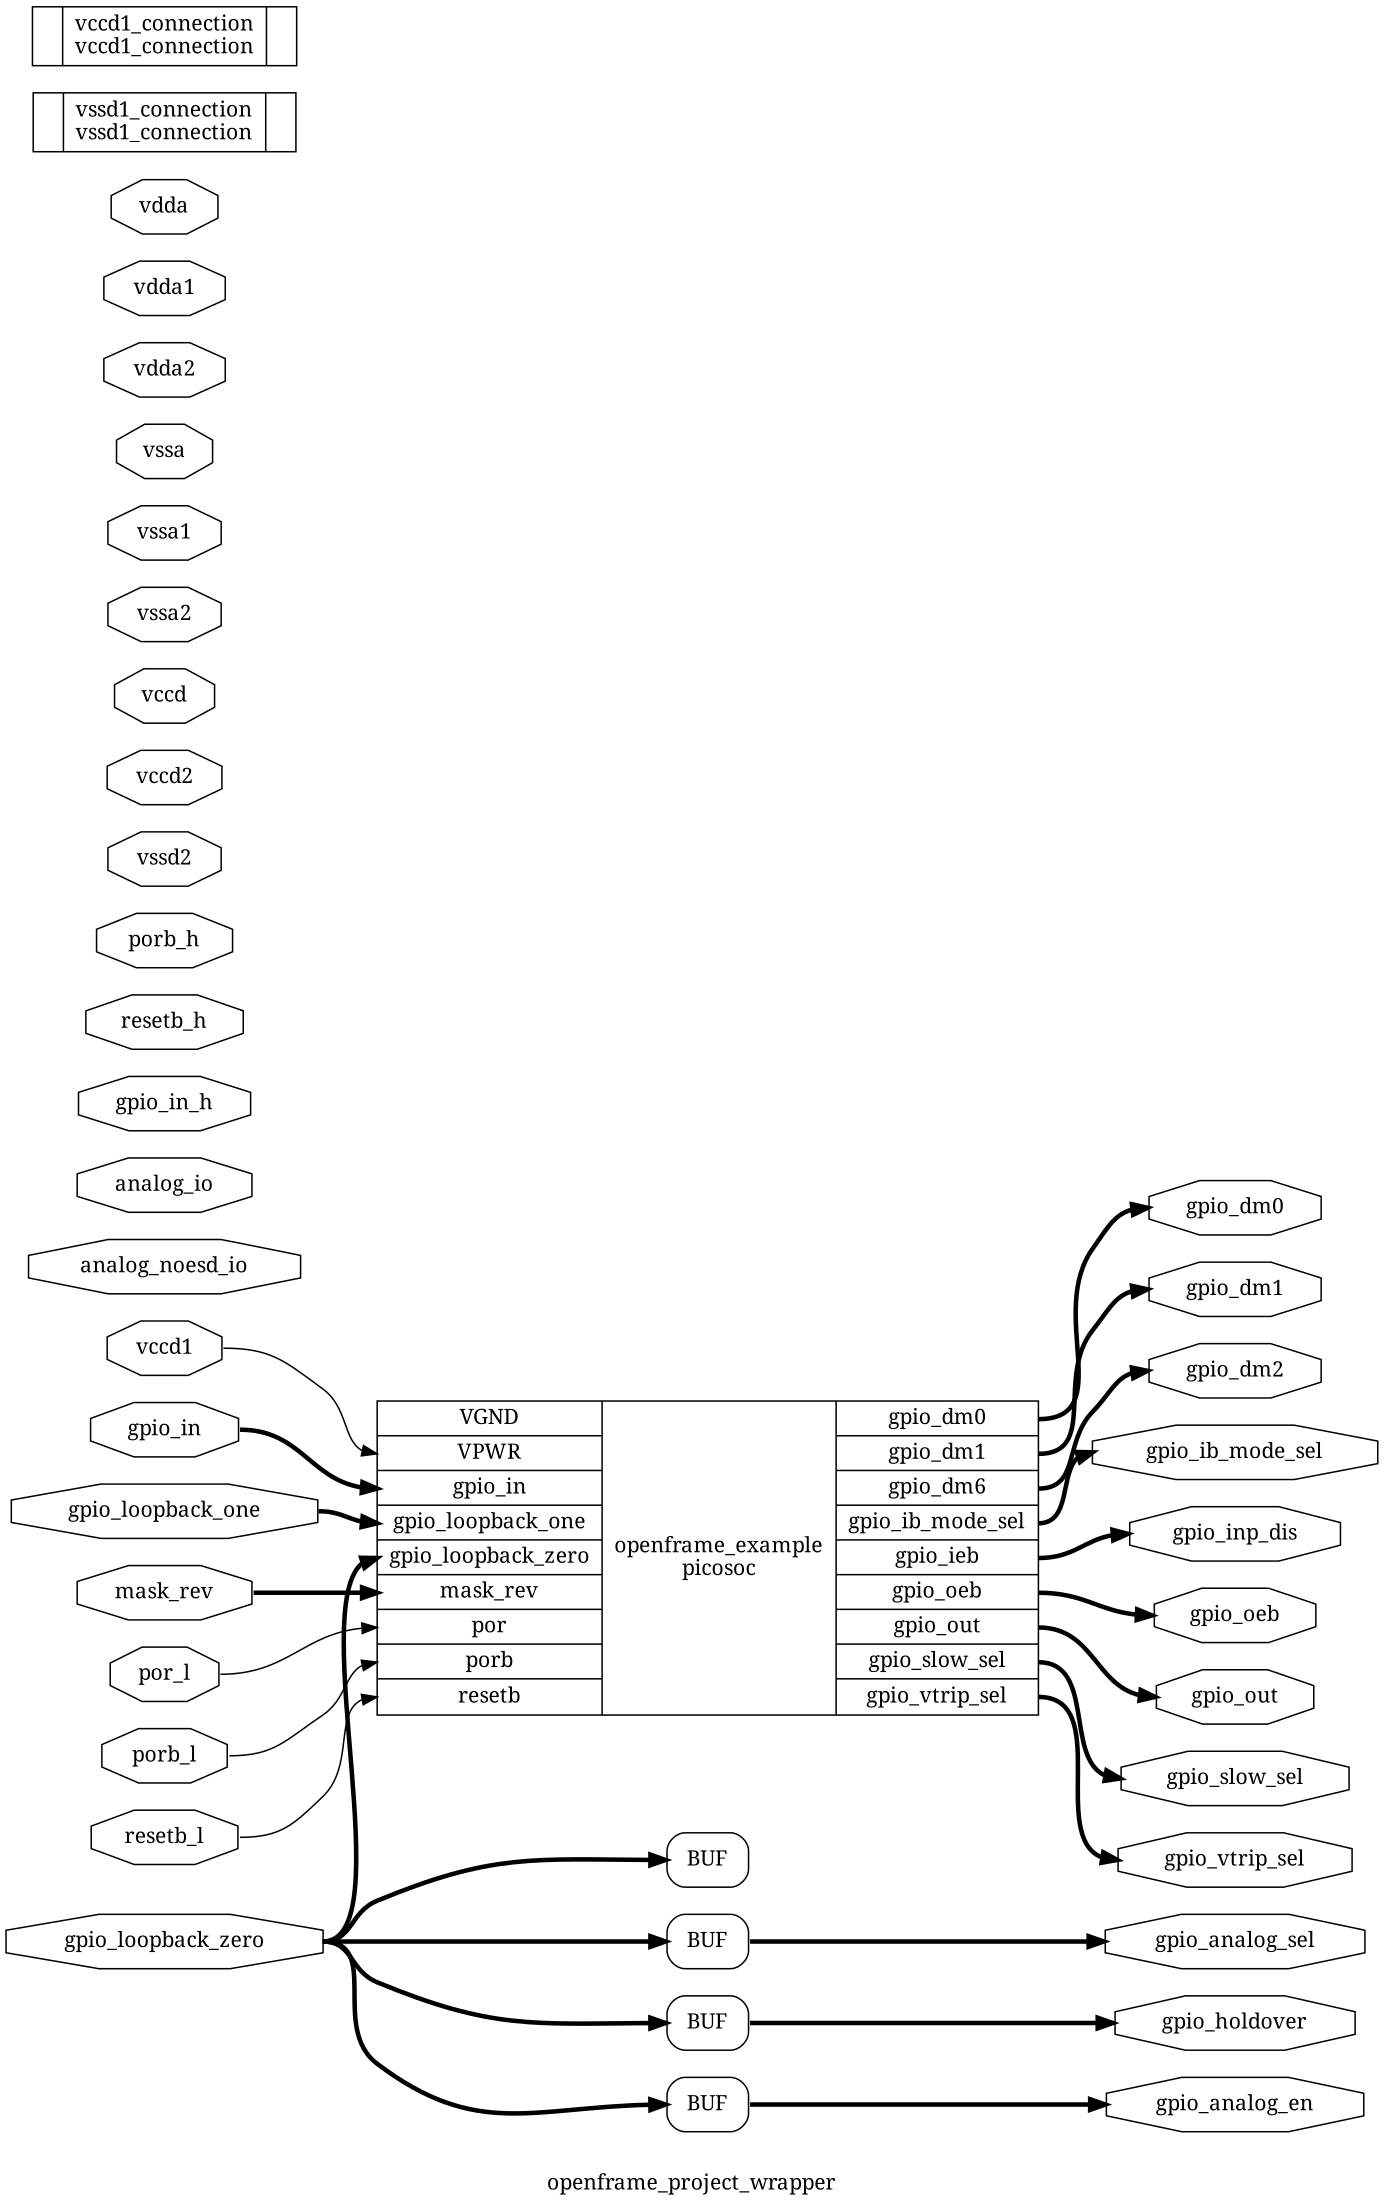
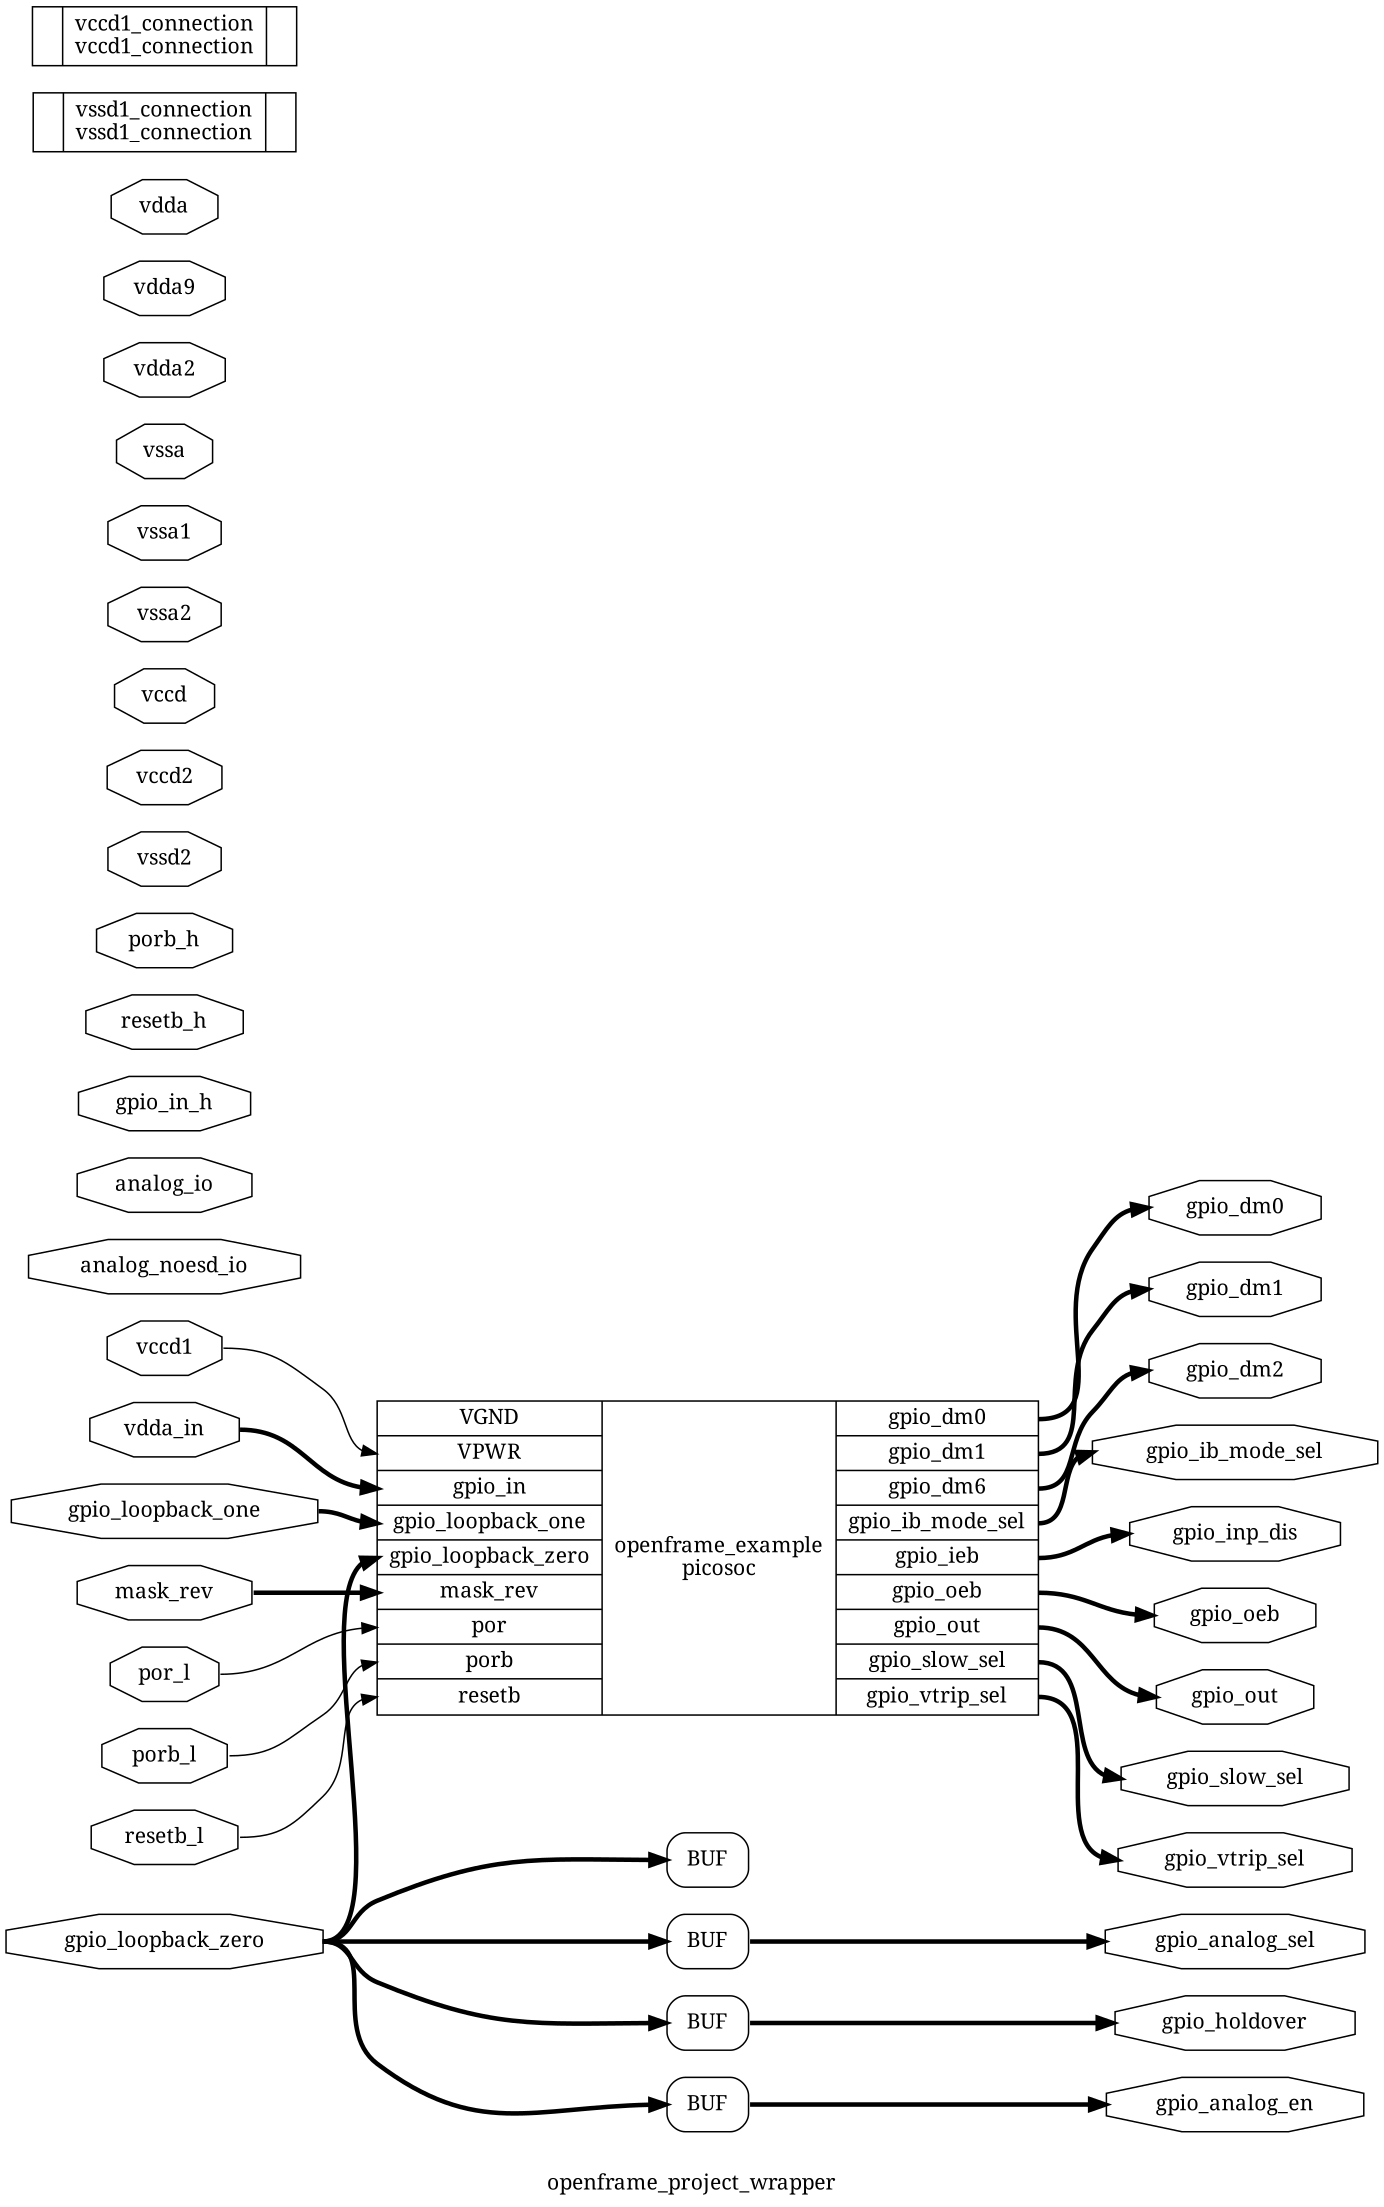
  digraph {
    fontname="Noto Serif"
    label=openframe_project_wrapper
    rankdir=LR
    remincross=true
    node [color=black fontcolor=black fontname="Noto Serif" shape=octagon]
    edge [color=black fontname="Noto Serif" headport=w style="setlinewidth(3)" tailport=e]
    n1 [label=gpio_loopback_zero]
    n2 [label="{{<p40> VGND|<p41> VPWR|<p19> gpio_in|<p2> gpio_loopback_one|<p1> gpio_loopback_zero|<p20> mask_rev|<p42> por|<p43> porb|<p44> resetb}|openframe_example\npicosoc|{<p5> gpio_dm0|<p6> gpio_dm1|<p7> gpio_dm6|<p14> gpio_ib_mode_sel|<p45> gpio_ieb|<p16> gpio_oeb|<p17> gpio_out|<p12> gpio_slow_sel|<p13> gpio_vtrip_sel}}" shape=record color="" fontcolor=""]
    n3 [label=BUF shape=box style=rounded color="" fontcolor=""]
    n4 [label=BUF shape=box style=rounded color="" fontcolor=""]
    n5 [label=BUF shape=box style=rounded color="" fontcolor=""]
    n6 [label=BUF shape=box style=rounded color="" fontcolor=""]
    n7 [label=gpio_dm0]
    n8 [label=gpio_dm1]
    n9 [label=gpio_dm2]
    n10 [label=gpio_slow_sel]
    n11 [label=gpio_vtrip_sel]
    n12 [label=gpio_ib_mode_sel]
    n13 [label=gpio_inp_dis]
    n14 [label=gpio_oeb]
    n15 [label=gpio_out]
    n16 [label=gpio_analog_en]
    n17 [label=gpio_analog_sel]
    n18 [label=gpio_holdover]
    n19 [label=gpio_loopback_one]
    n20 [label=analog_noesd_io]
    n21 [label=analog_io]
    n22 [label=gpio_in_h]
-   n23 [label=gpio_in]
+   n23 [label=vdda_in]
    n24 [label=mask_rev]
    n25 [label=resetb_l]
    n26 [label=resetb_h]
    n27 [label=por_l]
    n28 [label=porb_l]
    n29 [label=porb_h]
    n30 [label=vssd2]
    n31 [label=vccd2]
    n32 [label=vccd1]
    n33 [label=vccd]
    n34 [label=vssa2]
    n35 [label=vssa1]
    n36 [label=vssa]
    n37 [label=vdda2]
-   n38 [label=vdda1]
+   n38 [label=vdda9]
    n39 [label=vdda]
    n40 [label="{{}|vssd1_connection\nvssd1_connection|{}}" shape=record color="" fontcolor=""]
    n41 [label="{{}|vccd1_connection\nvccd1_connection|{}}" shape=record color="" fontcolor=""]
    n1 -> n2 [headport="p1:w"]
    n1 -> n3 [headport="w:w"]
    n1 -> n4 [headport="w:w"]
    n1 -> n5 [headport="w:w"]
    n1 -> n6 [headport="w:w"]
    n2 -> n7 [tailport="p5:e"]
    n2 -> n8 [tailport="p6:e"]
    n2 -> n9 [tailport="p7:e"]
    n2 -> n10 [tailport="p12:e"]
    n2 -> n11 [tailport="p13:e"]
    n2 -> n12 [tailport="p14:e"]
    n2 -> n13 [tailport="p45:e"]
    n2 -> n14 [tailport="p16:e"]
    n2 -> n15 [tailport="p17:e"]
    n3 -> n16 [tailport="e:e"]
    n5 -> n17 [tailport="e:e"]
    n6 -> n18 [tailport="e:e"]
    n19 -> n2 [headport="p2:w"]
    n23 -> n2 [headport="p19:w"]
    n24 -> n2 [headport="p20:w"]
    n25 -> n2 [headport="p44:w" style=""]
    n27 -> n2 [headport="p42:w" style=""]
    n28 -> n2 [headport="p43:w" style=""]
    n32 -> n2 [headport="p41:w" style=""]
  }
